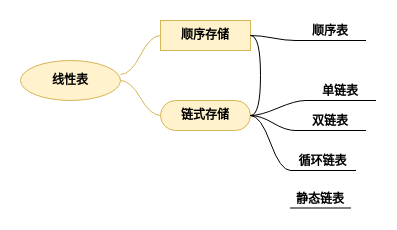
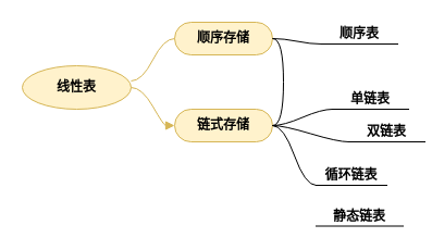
  <mxCell id="0" />
  <mxCell id="1" parent="0" />
  <mxCell id="2" value="线性表" style="ellipse;whiteSpace=wrap;html=1;align=center;newEdgeStyle={&quot;edgeStyle&quot;:&quot;entityRelationEdgeStyle&quot;,&quot;startArrow&quot;:&quot;none&quot;,&quot;endArrow&quot;:&quot;none&quot;,&quot;segment&quot;:10,&quot;curved&quot;:1};treeFolding=1;treeMoving=1;rounded=1;fillColor=#fff2cc;strokeColor=#d6b656;fontStyle=1" vertex="1" parent="1"><mxGeometry x="20" y="60" width="100" height="40" as="geometry" /></mxCell>
- <mxCell id="3" value="顺序存储" style="whiteSpace=wrap;html=1;arcSize=50;align=center;verticalAlign=middle;strokeWidth=1;autosize=1;spacing=4;treeFolding=1;treeMoving=1;newEdgeStyle={&quot;edgeStyle&quot;:&quot;entityRelationEdgeStyle&quot;,&quot;startArrow&quot;:&quot;none&quot;,&quot;endArrow&quot;:&quot;none&quot;,&quot;segment&quot;:10,&quot;curved&quot;:1};fillColor=#fff2cc;strokeColor=#d6b656;fontStyle=1;rounded=0;" vertex="1" parent="1"><mxGeometry x="160" y="20" width="90" height="30" as="geometry" /></mxCell>
+ <mxCell id="3" value="顺序存储" style="whiteSpace=wrap;html=1;rounded=1;arcSize=50;align=center;verticalAlign=middle;strokeWidth=1;autosize=1;spacing=4;treeFolding=1;treeMoving=1;newEdgeStyle={&quot;edgeStyle&quot;:&quot;entityRelationEdgeStyle&quot;,&quot;startArrow&quot;:&quot;none&quot;,&quot;endArrow&quot;:&quot;none&quot;,&quot;segment&quot;:10,&quot;curved&quot;:1};fillColor=#fff2cc;strokeColor=#d6b656;fontStyle=1" vertex="1" parent="1"><mxGeometry x="160" y="20" width="90" height="30" as="geometry" /></mxCell>
  <mxCell id="4" value="" style="edgeStyle=entityRelationEdgeStyle;startArrow=none;endArrow=none;segment=10;curved=1;rounded=1;fontStyle=1;fillColor=#fff2cc;strokeColor=#d6b656;" edge="1" target="3" parent="1"><mxGeometry relative="1" as="geometry"><mxPoint x="120" y="74" as="sourcePoint" /></mxGeometry></mxCell>
  <mxCell id="5" value="链式存储" style="whiteSpace=wrap;html=1;rounded=1;arcSize=50;align=center;verticalAlign=middle;strokeWidth=1;autosize=1;spacing=4;treeFolding=1;treeMoving=1;newEdgeStyle={&quot;edgeStyle&quot;:&quot;entityRelationEdgeStyle&quot;,&quot;startArrow&quot;:&quot;none&quot;,&quot;endArrow&quot;:&quot;none&quot;,&quot;segment&quot;:10,&quot;curved&quot;:1};fillColor=#fff2cc;strokeColor=#d6b656;fontStyle=1" vertex="1" parent="1"><mxGeometry x="160" y="100" width="90" height="30" as="geometry" /></mxCell>
- <mxCell id="6" value="" style="edgeStyle=entityRelationEdgeStyle;startArrow=none;endArrow=none;segment=10;curved=1;rounded=1;exitX=1;exitY=0.5;exitDx=0;exitDy=0;fontStyle=1;fillColor=#fff2cc;strokeColor=#d6b656;" edge="1" target="5" parent="1" source="2"><mxGeometry relative="1" as="geometry"><mxPoint x="120" y="96" as="sourcePoint" /></mxGeometry></mxCell>
+ <mxCell id="6" value="" style="edgeStyle=entityRelationEdgeStyle;startArrow=none;endArrow=block;segment=10;curved=1;rounded=1;exitX=1;exitY=0.5;exitDx=0;exitDy=0;fontStyle=1;fillColor=#fff2cc;strokeColor=#d6b656;" edge="1" target="5" parent="1" source="2"><mxGeometry relative="1" as="geometry"><mxPoint x="120" y="96" as="sourcePoint" /></mxGeometry></mxCell>
  <mxCell id="7" value="&lt;span&gt;顺序表&lt;/span&gt;" style="whiteSpace=wrap;html=1;shape=partialRectangle;top=0;left=0;bottom=1;right=0;points=[[0,1],[1,1]];fillColor=none;align=center;verticalAlign=bottom;routingCenterY=0.5;snapToPoint=1;recursiveResize=0;autosize=1;treeFolding=1;treeMoving=1;newEdgeStyle={&quot;edgeStyle&quot;:&quot;entityRelationEdgeStyle&quot;,&quot;startArrow&quot;:&quot;none&quot;,&quot;endArrow&quot;:&quot;none&quot;,&quot;segment&quot;:10,&quot;curved&quot;:1};rounded=1;fontStyle=1" vertex="1" parent="1"><mxGeometry x="295" y="20" width="70" height="20" as="geometry" /></mxCell>
  <mxCell id="8" value="" style="edgeStyle=entityRelationEdgeStyle;startArrow=none;endArrow=none;segment=10;curved=1;rounded=1;exitX=1;exitY=0.5;exitDx=0;exitDy=0;fontStyle=1" edge="1" target="7" parent="1" source="3"><mxGeometry relative="1" as="geometry"><mxPoint x="250" y="70" as="sourcePoint" /></mxGeometry></mxCell>
  <mxCell id="9" value="单链表" style="whiteSpace=wrap;html=1;shape=partialRectangle;top=0;left=0;bottom=1;right=0;points=[[0,1],[1,1]];fillColor=none;align=center;verticalAlign=bottom;routingCenterY=0.5;snapToPoint=1;recursiveResize=0;autosize=1;treeFolding=1;treeMoving=1;newEdgeStyle={&quot;edgeStyle&quot;:&quot;entityRelationEdgeStyle&quot;,&quot;startArrow&quot;:&quot;none&quot;,&quot;endArrow&quot;:&quot;none&quot;,&quot;segment&quot;:10,&quot;curved&quot;:1};rounded=1;fontStyle=1" vertex="1" parent="1"><mxGeometry x="305" y="80" width="70" height="20" as="geometry" /></mxCell>
  <mxCell id="10" value="" style="edgeStyle=entityRelationEdgeStyle;startArrow=none;endArrow=none;segment=10;curved=1;rounded=1;fontStyle=1;exitX=1;exitY=0.5;exitDx=0;exitDy=0;" edge="1" target="9" parent="1" source="5"><mxGeometry relative="1" as="geometry"><mxPoint x="250" y="108" as="sourcePoint" /></mxGeometry></mxCell>
- <mxCell id="11" value="双链表" style="whiteSpace=wrap;html=1;shape=partialRectangle;top=0;left=0;bottom=1;right=0;points=[[0,1],[1,1]];fillColor=none;align=center;verticalAlign=bottom;routingCenterY=0.5;snapToPoint=1;recursiveResize=0;autosize=1;treeFolding=1;treeMoving=1;newEdgeStyle={&quot;edgeStyle&quot;:&quot;entityRelationEdgeStyle&quot;,&quot;startArrow&quot;:&quot;none&quot;,&quot;endArrow&quot;:&quot;none&quot;,&quot;segment&quot;:10,&quot;curved&quot;:1};rounded=1;fontStyle=1" vertex="1" parent="1"><mxGeometry x="295" y="110" width="70" height="20" as="geometry" /></mxCell>
+ <mxCell id="11" value="双链表" style="whiteSpace=wrap;html=1;shape=partialRectangle;top=0;left=0;bottom=1;right=0;points=[[0,1],[1,1]];fillColor=none;align=center;verticalAlign=bottom;routingCenterY=0.5;snapToPoint=1;recursiveResize=0;autosize=1;treeFolding=1;treeMoving=1;newEdgeStyle={&quot;edgeStyle&quot;:&quot;entityRelationEdgeStyle&quot;,&quot;startArrow&quot;:&quot;none&quot;,&quot;endArrow&quot;:&quot;none&quot;,&quot;segment&quot;:10,&quot;curved&quot;:1};rounded=1;fontStyle=1" vertex="1" parent="1"><mxGeometry x="320" y="110" width="70" height="20" as="geometry" /></mxCell>
  <mxCell id="12" value="" style="edgeStyle=entityRelationEdgeStyle;startArrow=none;endArrow=none;segment=10;curved=1;rounded=1;exitX=1;exitY=0.5;exitDx=0;exitDy=0;fontStyle=1" edge="1" target="11" parent="1" source="5"><mxGeometry relative="1" as="geometry"><mxPoint x="240" y="180" as="sourcePoint" /></mxGeometry></mxCell>
  <mxCell id="13" value="循环链表" style="whiteSpace=wrap;html=1;shape=partialRectangle;top=0;left=0;bottom=1;right=0;points=[[0,1],[1,1]];fillColor=none;align=center;verticalAlign=bottom;routingCenterY=0.5;snapToPoint=1;recursiveResize=0;autosize=1;treeFolding=1;treeMoving=1;newEdgeStyle={&quot;edgeStyle&quot;:&quot;entityRelationEdgeStyle&quot;,&quot;startArrow&quot;:&quot;none&quot;,&quot;endArrow&quot;:&quot;none&quot;,&quot;segment&quot;:10,&quot;curved&quot;:1};rounded=1;fontStyle=1" vertex="1" parent="1"><mxGeometry x="290" y="150" width="65" height="20" as="geometry" /></mxCell>
  <mxCell id="14" value="" style="edgeStyle=entityRelationEdgeStyle;startArrow=none;endArrow=none;segment=10;curved=1;rounded=1;fontStyle=1" edge="1" target="13" parent="1"><mxGeometry relative="1" as="geometry"><mxPoint x="250" y="115" as="sourcePoint" /></mxGeometry></mxCell>
- <mxCell id="15" value="静态链表" style="whiteSpace=wrap;html=1;shape=partialRectangle;top=0;left=0;bottom=1;right=0;points=[[0,1],[1,1]];fillColor=none;align=center;verticalAlign=bottom;routingCenterY=0.5;snapToPoint=1;recursiveResize=0;autosize=1;treeFolding=1;treeMoving=1;newEdgeStyle={&quot;edgeStyle&quot;:&quot;entityRelationEdgeStyle&quot;,&quot;startArrow&quot;:&quot;none&quot;,&quot;endArrow&quot;:&quot;none&quot;,&quot;segment&quot;:10,&quot;curved&quot;:1};rounded=1;fontStyle=1" vertex="1" parent="1"><mxGeometry x="290" y="187.5" width="60" height="20" as="geometry" /></mxCell>
+ <mxCell id="15" value="静态链表" style="whiteSpace=wrap;html=1;shape=partialRectangle;top=0;left=0;bottom=1;right=0;points=[[0,1],[1,1]];fillColor=none;align=center;verticalAlign=bottom;routingCenterY=0.5;snapToPoint=1;recursiveResize=0;autosize=1;treeFolding=1;treeMoving=1;newEdgeStyle={&quot;edgeStyle&quot;:&quot;entityRelationEdgeStyle&quot;,&quot;startArrow&quot;:&quot;none&quot;,&quot;endArrow&quot;:&quot;none&quot;,&quot;segment&quot;:10,&quot;curved&quot;:1};rounded=1;fontStyle=1" vertex="1" parent="1"><mxGeometry x="290" y="187.5" width="80" height="20" as="geometry" /></mxCell>
  <mxCell id="16" value="" style="edgeStyle=entityRelationEdgeStyle;startArrow=none;endArrow=none;segment=10;curved=1;rounded=1;fontStyle=1;exitX=1;exitY=0.5;exitDx=0;exitDy=0;" edge="1" target="3" parent="1" source="5"><mxGeometry relative="1" as="geometry"><mxPoint x="250" y="120" as="sourcePoint" /></mxGeometry></mxCell>
